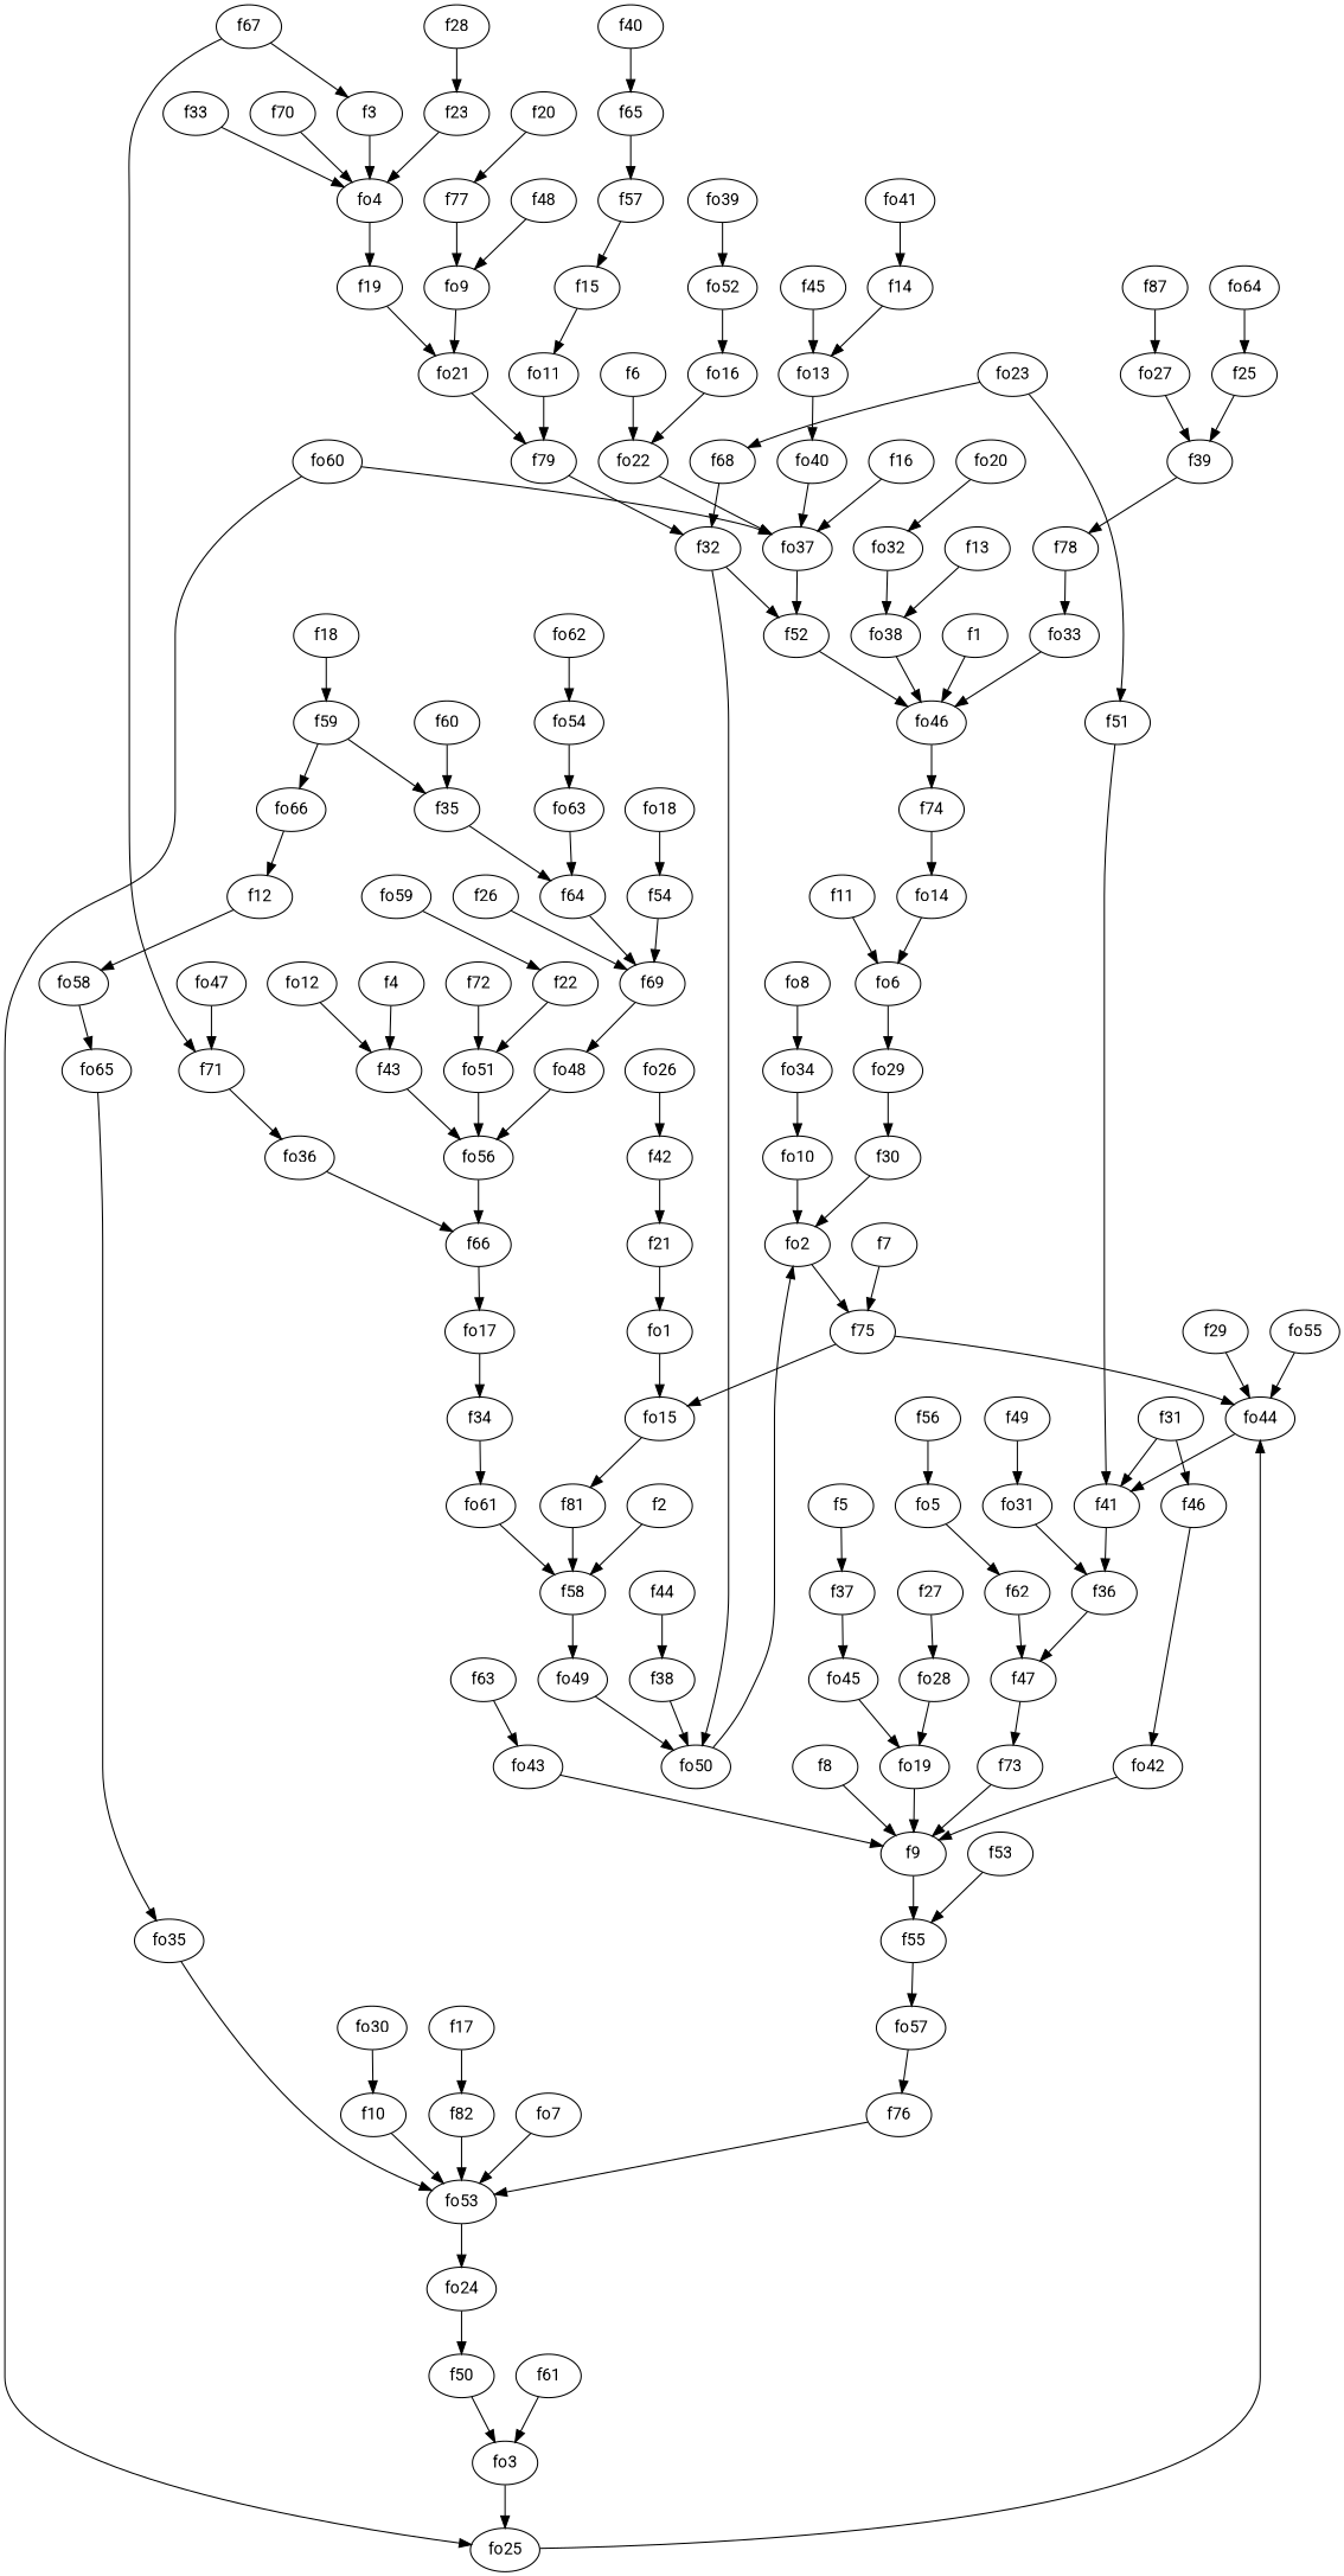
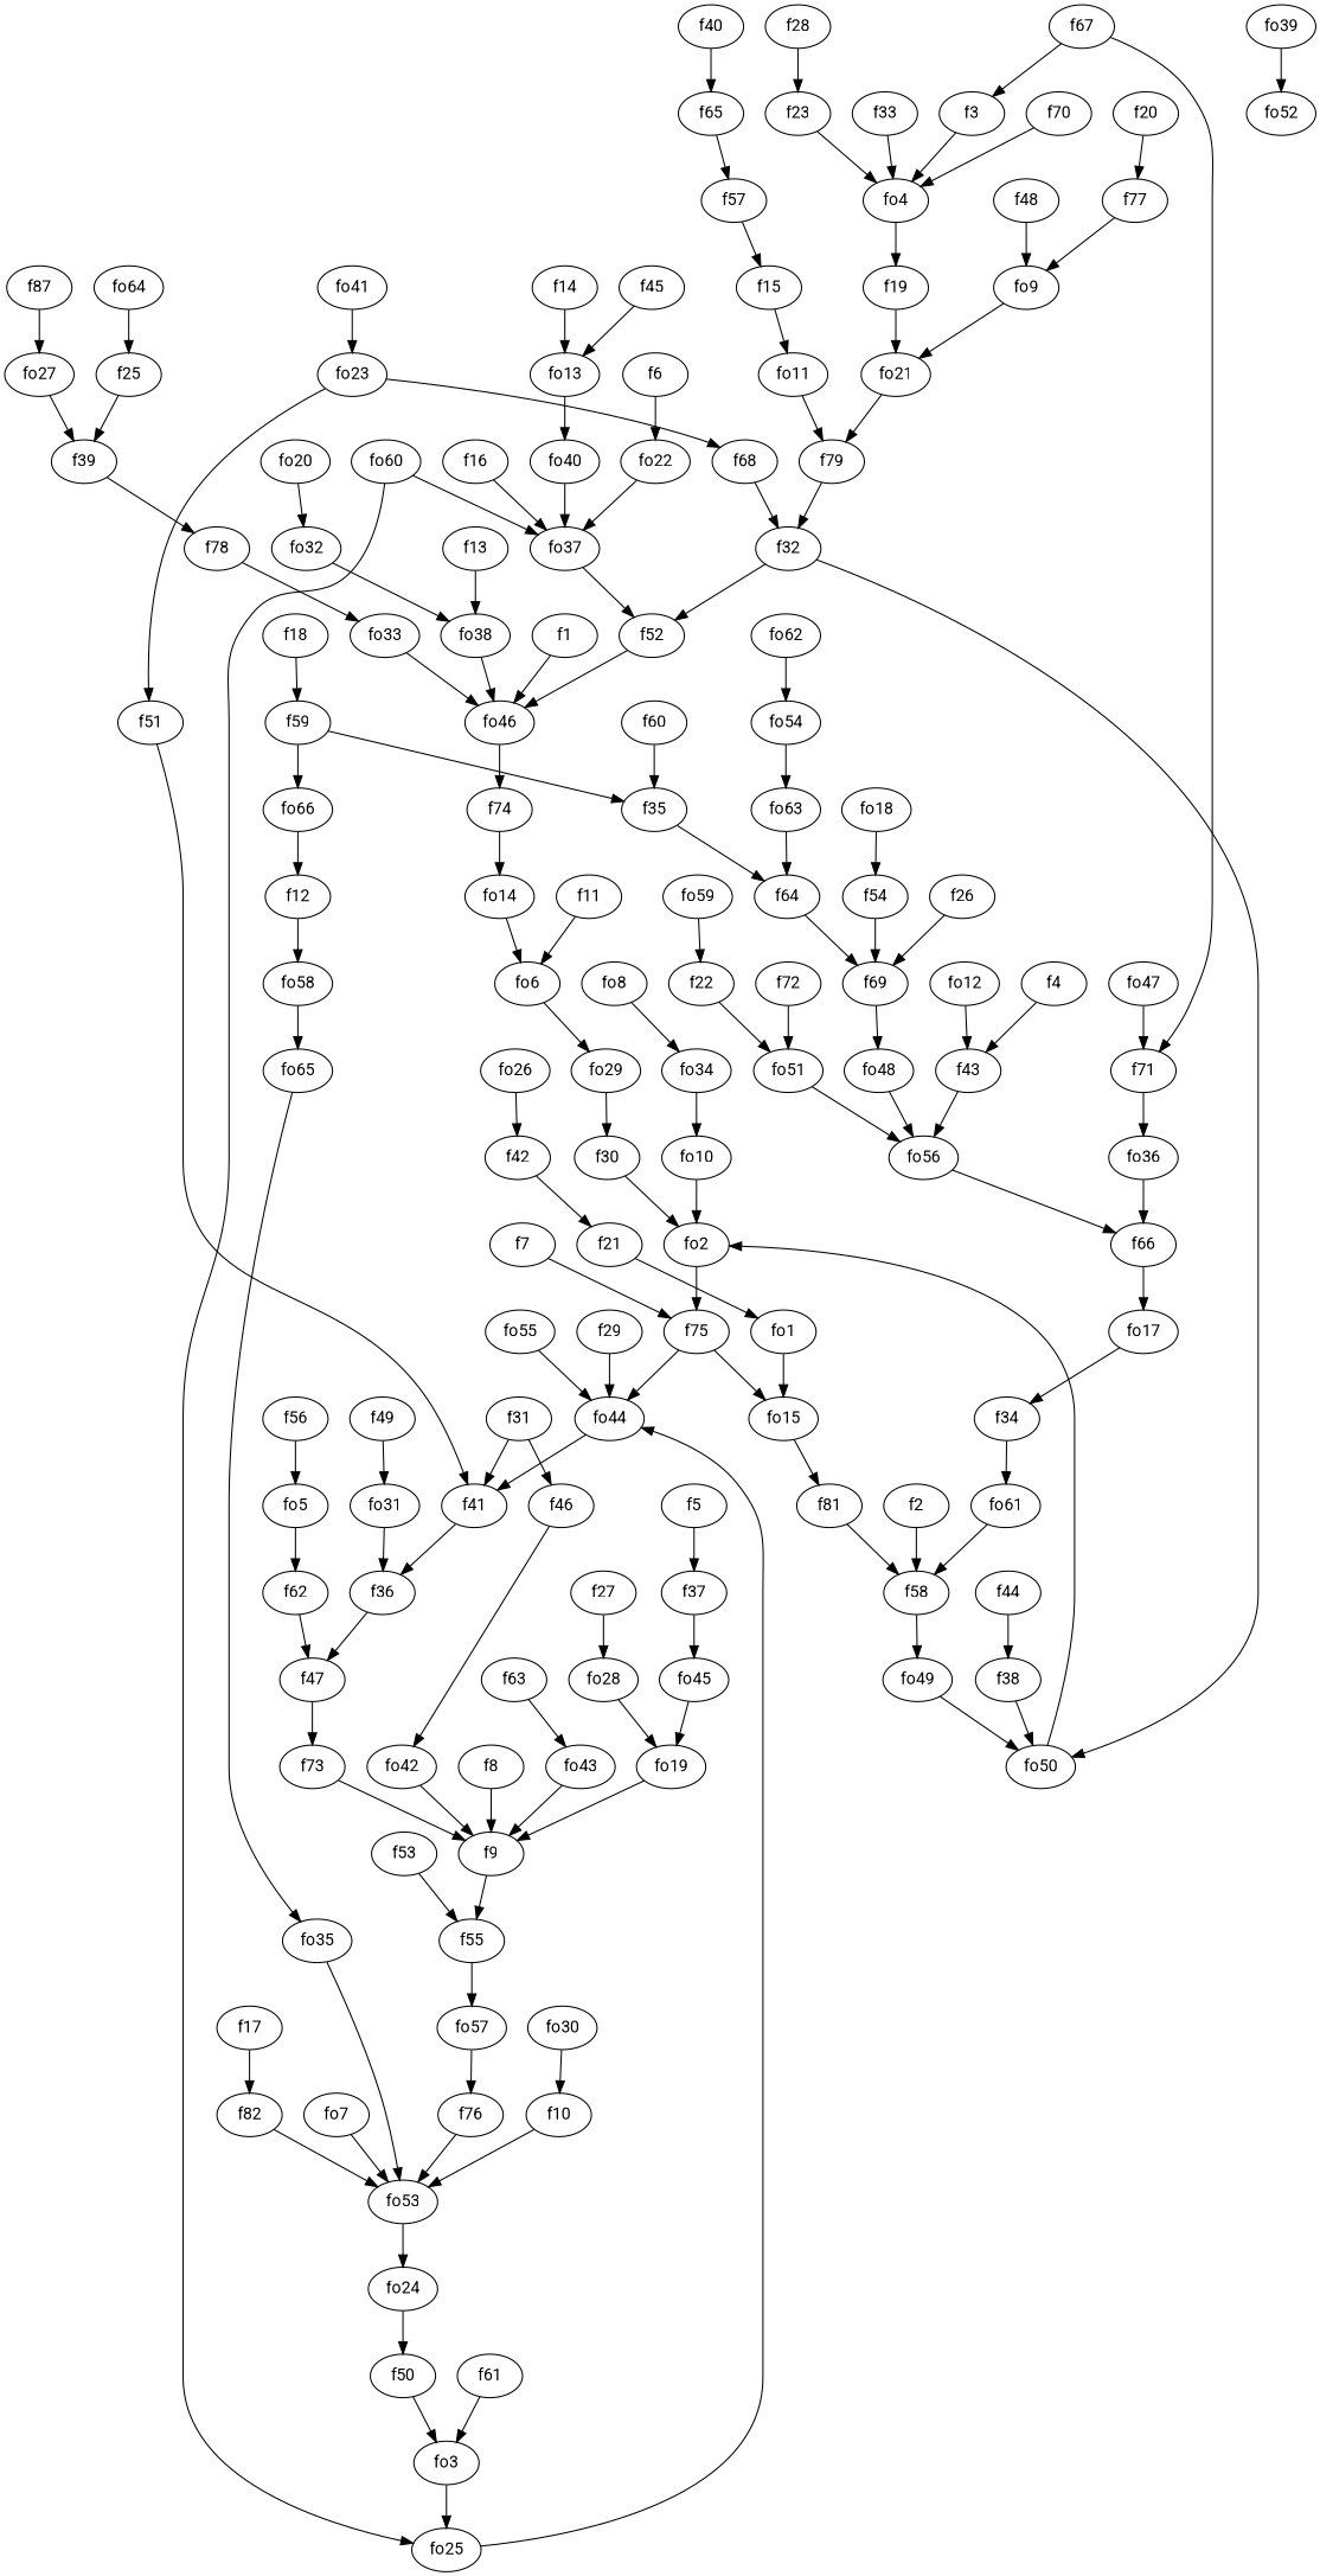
  strict digraph {
    fontname=Roboto
    node [fontname=Roboto]
    edge [fontname=Roboto weight=2]
    f1
    fo46
    f74
    f2
    f58
    fo49
    f3
    fo4
    f19
    f4
    f43
    fo56
    f5
    f37
    fo45
    f6
    fo22
    fo37
    f7
    f75
    fo44
    fo15
    f8
    f9
    f55
    fo57
    f10
    fo53
    fo24
    f11
    fo6
    fo29
    f12
    fo58
    fo65
    f13
    fo38
    f14
    fo13
    fo40
    f15
    fo11
    f79
    f16
    f52
    f17
    f82
    f18
    f59
    fo66
    f35
    fo21
    f20
    f77
    fo9
    f21
    fo1
    f22
    fo51
    f23
    f25
    f39
    f78
    f26
    f69
    fo48
    f27
    fo28
    fo19
    f28
    f29
    f41
    f30
    fo2
    f31
    f46
    f36
    fo42
    f32
    fo50
    f33
    f34
    fo61
    f64
    f47
    f73
    f38
    fo33
    f40
    f65
    f57
    f42
    f66
    f44
    f45
    f48
    f49
    fo31
    f50
    fo3
    fo25
    f51
    f53
    f54
    f76
    f56
    fo5
    f62
    f60
    f61
    f63
    fo43
    fo17
    f67
    f71
    fo36
    f68
    f70
    f72
    fo14
    f81
    n122 [label=f87]
    fo27
    fo7
    fo8
    fo34
    fo10
    fo12
-   fo16
    fo18
    fo20
    fo32
    fo23
    fo26
    fo30
    fo35
    fo39
    fo52
    fo41
    fo47
    fo54
    fo63
    fo55
    fo59
    fo60
    fo62
    fo64
    f1 -> fo46
    fo46 -> f74
    f74 -> fo14
    f2 -> f58
    f58 -> fo49
    fo49 -> fo50
    f3 -> fo4
    fo4 -> f19
    f19 -> fo21
    f4 -> f43
    f43 -> fo56
    fo56 -> f66
    f5 -> f37
    f37 -> fo45
    fo45 -> fo19
    f6 -> fo22
    fo22 -> fo37
    fo37 -> f52
    f7 -> f75
    f75 -> fo44
    f75 -> fo15
    fo44 -> f41
    fo15 -> f81
    f8 -> f9
    f9 -> f55
    f55 -> fo57
    fo57 -> f76
    f10 -> fo53
    fo53 -> fo24
    fo24 -> f50
    f11 -> fo6
    fo6 -> fo29
    fo29 -> f30
    f12 -> fo58
    fo58 -> fo65
    fo65 -> fo35
    f13 -> fo38
    fo38 -> fo46
    f14 -> fo13
    fo13 -> fo40
    fo40 -> fo37
    f15 -> fo11
    fo11 -> f79
    f79 -> f32
    f16 -> fo37
    f52 -> fo46
    f17 -> f82
    f82 -> fo53
    f18 -> f59
    f59 -> fo66
    f59 -> f35
    fo66 -> f12
    f35 -> f64
    fo21 -> f79
    f20 -> f77
    f77 -> fo9
    fo9 -> fo21
    f21 -> fo1
    fo1 -> fo15
    f22 -> fo51
    fo51 -> fo56
    f23 -> fo4
    f25 -> f39
    f39 -> f78
    f78 -> fo33
    f26 -> f69
    f69 -> fo48
    fo48 -> fo56
    f27 -> fo28
    fo28 -> fo19
    fo19 -> f9
    f28 -> f23
    f29 -> fo44
    f41 -> f36
    f30 -> fo2
    fo2 -> f75
    f31 -> f41
    f31 -> f46
    f46 -> fo42
    f36 -> f47
    fo42 -> f9
    f32 -> f52
    f32 -> fo50
    fo50 -> fo2
    f33 -> fo4
    f34 -> fo61
    fo61 -> f58
    f64 -> f69
    f47 -> f73
    f73 -> f9
    f38 -> fo50
    fo33 -> fo46
    f40 -> f65
    f65 -> f57
    f57 -> f15
    f42 -> f21
    f66 -> fo17
    f44 -> f38
    f45 -> fo13
    f48 -> fo9
    f49 -> fo31
    fo31 -> f36
    f50 -> fo3
    fo3 -> fo25
    fo25 -> fo44
    f51 -> f41
    f53 -> f55
    f54 -> f69
    f76 -> fo53
    f56 -> fo5
    fo5 -> f62
    f62 -> f47
    f60 -> f35
    f61 -> fo3
    f63 -> fo43
    fo43 -> f9
    fo17 -> f34
    f67 -> f3
    f67 -> f71
    f71 -> fo36
    fo36 -> f66
    f68 -> f32
    f70 -> fo4
    f72 -> fo51
    fo14 -> fo6
    f81 -> f58
    n122 -> fo27
    fo27 -> f39
    fo7 -> fo53
    fo8 -> fo34
    fo34 -> fo10
    fo10 -> fo2
    fo12 -> f43
-   fo16 -> fo22
    fo18 -> f54
    fo20 -> fo32
    fo32 -> fo38
    fo23 -> f51
    fo23 -> f68
    fo26 -> f42
    fo30 -> f10
    fo35 -> fo53
    fo39 -> fo52
-   fo52 -> fo16
-   fo41 -> f14
+   fo41 -> fo23
    fo47 -> f71
    fo54 -> fo63
    fo63 -> f64
    fo55 -> fo44
    fo59 -> f22
    fo60 -> fo37
    fo60 -> fo25
    fo62 -> fo54
    fo64 -> f25
  }
